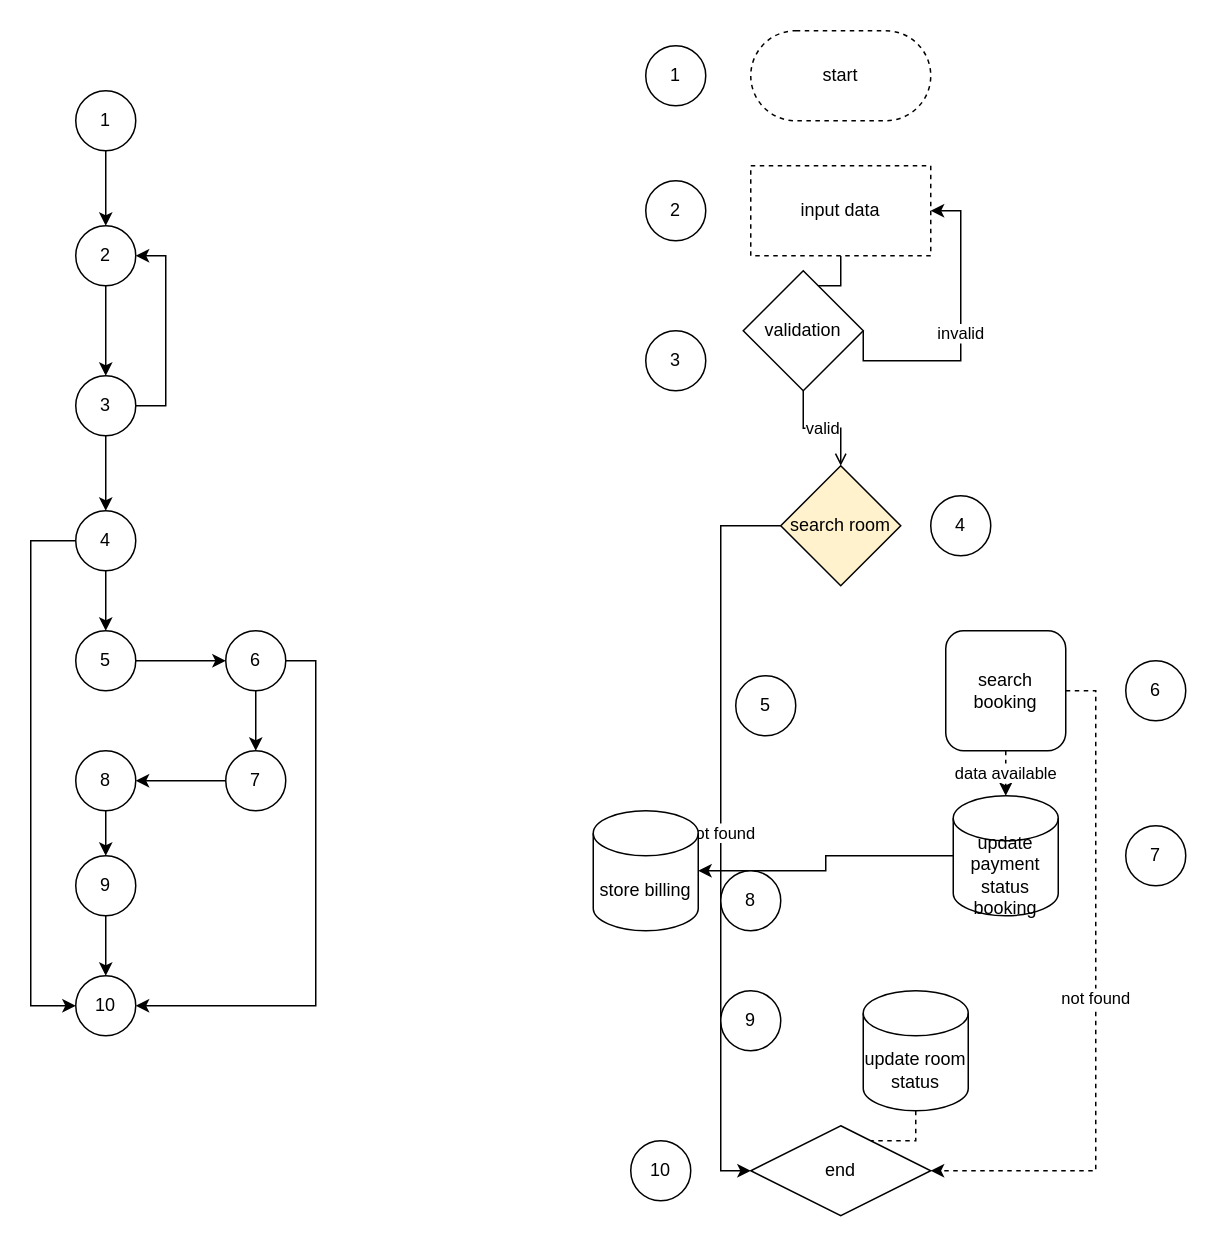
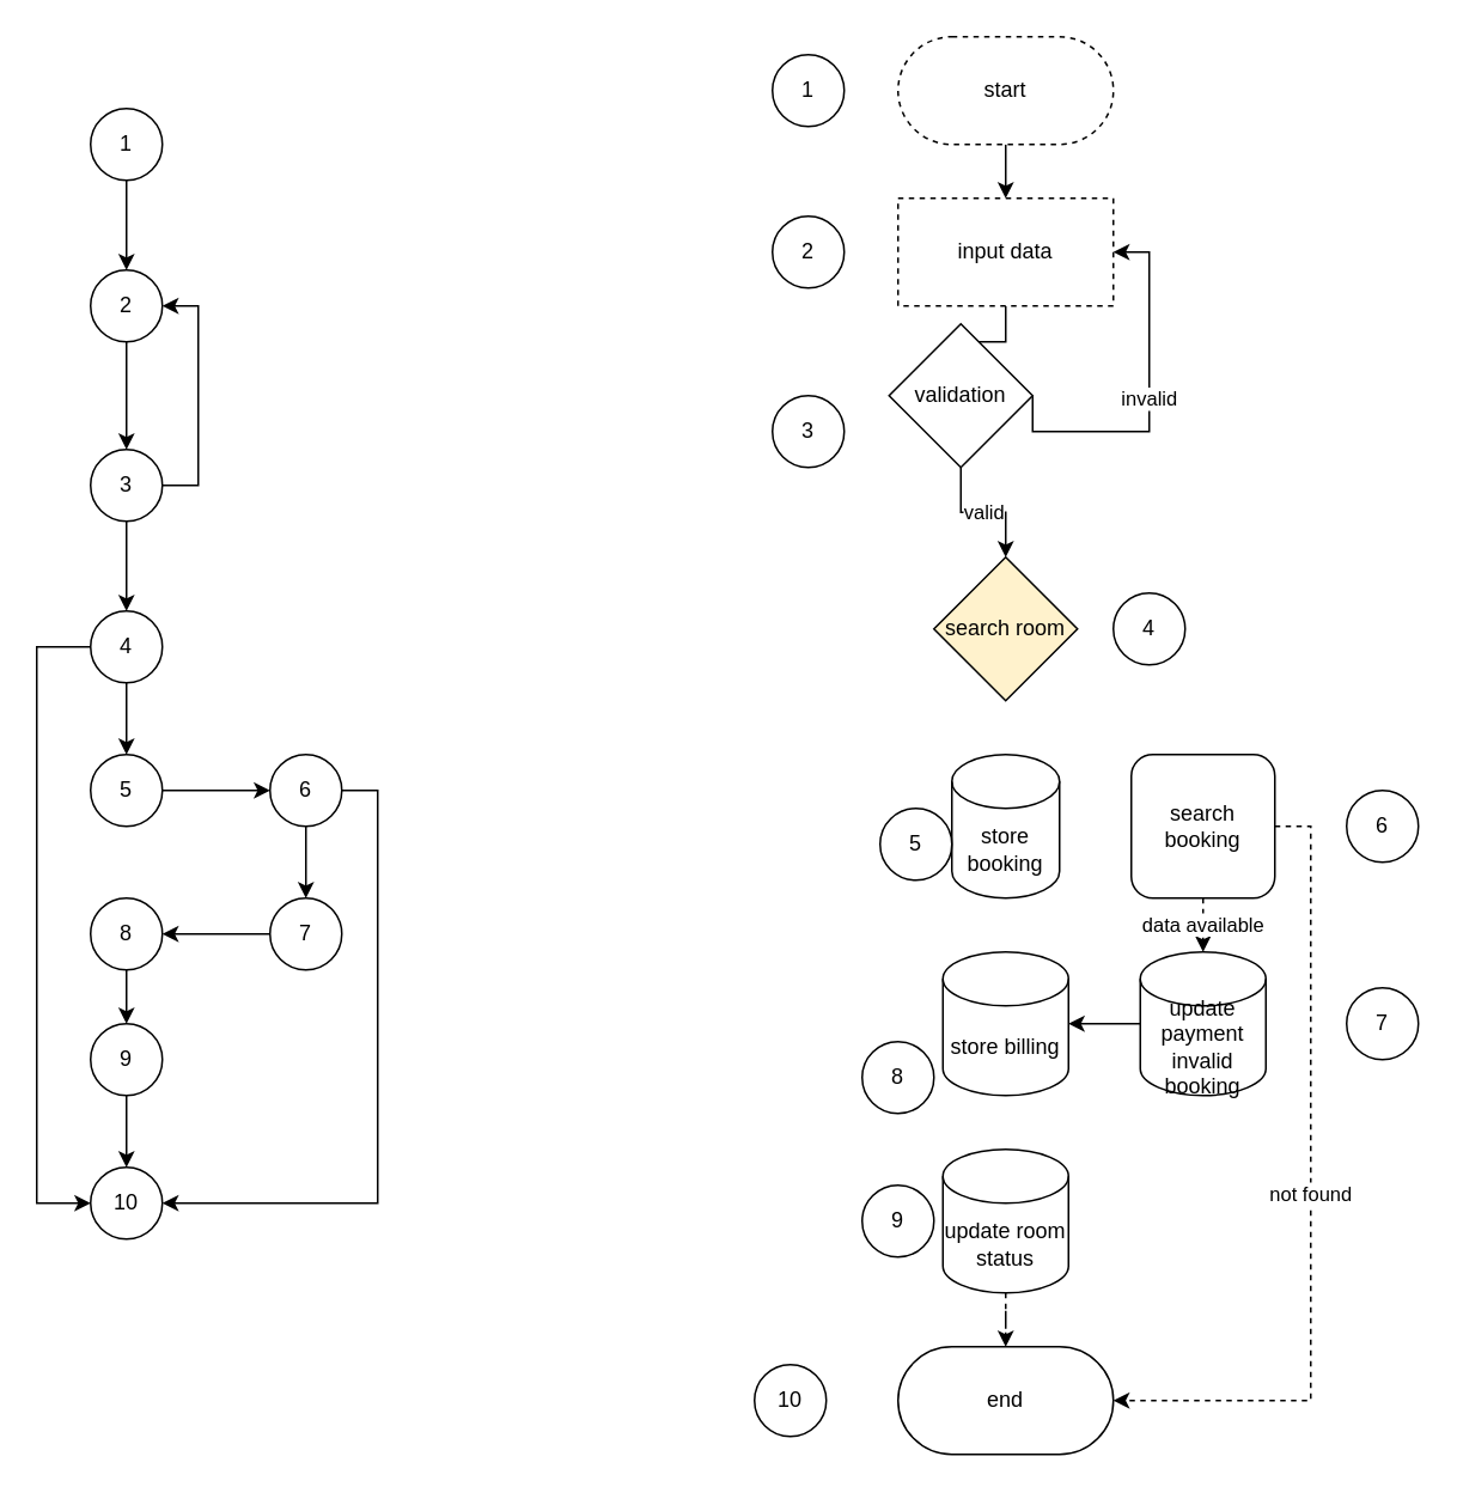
  <mxCell id="0" />
  <mxCell id="1" parent="0" />
+ <mxCell id="2" value="" style="edgeStyle=orthogonalEdgeStyle;rounded=0;orthogonalLoop=1;jettySize=auto;html=1;" edge="1" parent="1" source="3" target="5"><mxGeometry relative="1" as="geometry" /></mxCell>
  <mxCell id="3" value="start" style="rounded=1;whiteSpace=wrap;html=1;arcSize=50;dashed=1;" vertex="1" parent="1"><mxGeometry x="500" width="120" height="60" as="geometry" y="20" /></mxCell>
  <mxCell id="4" value="" style="edgeStyle=orthogonalEdgeStyle;rounded=0;orthogonalLoop=1;jettySize=auto;html=1;" edge="1" parent="1" source="5" target="8"><mxGeometry relative="1" as="geometry" /></mxCell>
  <mxCell id="5" value="input data" style="rounded=1;whiteSpace=wrap;html=1;arcSize=0;dashed=1;" vertex="1" parent="1"><mxGeometry x="500" y="110" width="120" height="60" as="geometry" /></mxCell>
  <mxCell id="6" value="invalid" style="edgeStyle=orthogonalEdgeStyle;rounded=0;orthogonalLoop=1;jettySize=auto;html=1;entryX=1;entryY=0.5;entryDx=0;entryDy=0;exitX=1;exitY=0.5;exitDx=0;exitDy=0;" edge="1" parent="1" source="8" target="5"><mxGeometry relative="1" as="geometry"><Array as="points"><mxPoint x="640" y="240" /><mxPoint x="640" y="140" /></Array></mxGeometry></mxCell>
- <mxCell id="7" value="valid" style="edgeStyle=orthogonalEdgeStyle;rounded=0;orthogonalLoop=1;jettySize=auto;html=1;endArrow=open;" edge="1" parent="1" source="8" target="10"><mxGeometry relative="1" as="geometry" /></mxCell>
+ <mxCell id="7" value="valid" style="edgeStyle=orthogonalEdgeStyle;rounded=0;orthogonalLoop=1;jettySize=auto;html=1;" edge="1" parent="1" source="8" target="10"><mxGeometry relative="1" as="geometry" /></mxCell>
  <mxCell id="8" value="validation" style="rhombus;whiteSpace=wrap;html=1;rounded=1;arcSize=0;" vertex="1" parent="1"><mxGeometry x="495" y="180" width="80" height="80" as="geometry" /></mxCell>
- <mxCell id="9" value="not found" style="edgeStyle=orthogonalEdgeStyle;rounded=0;orthogonalLoop=1;jettySize=auto;html=1;entryX=0;entryY=0.5;entryDx=0;entryDy=0;exitX=0;exitY=0.5;exitDx=0;exitDy=0;" edge="1" parent="1" source="10" target="20"><mxGeometry relative="1" as="geometry"><Array as="points"><mxPoint x="480" y="350" /><mxPoint x="480" y="780" /></Array></mxGeometry></mxCell>
  <mxCell id="10" value="search room" style="rhombus;whiteSpace=wrap;html=1;rounded=1;arcSize=0;fillColor=#fff2cc;" vertex="1" parent="1"><mxGeometry x="520" y="310" width="80" height="80" as="geometry" /></mxCell>
+ <mxCell id="11" value="store booking" style="shape=cylinder3;whiteSpace=wrap;html=1;boundedLbl=1;backgroundOutline=1;size=15;rounded=1;" vertex="1" parent="1"><mxGeometry x="530" y="420" width="60" height="80" as="geometry" /></mxCell>
  <mxCell id="12" value="data available" style="edgeStyle=orthogonalEdgeStyle;rounded=0;orthogonalLoop=1;jettySize=auto;html=1;exitX=0.5;exitY=1;exitDx=0;exitDy=0;dashed=1;" edge="1" parent="1" source="14" target="16"><mxGeometry relative="1" as="geometry" /></mxCell>
  <mxCell id="13" value="not found" style="edgeStyle=orthogonalEdgeStyle;rounded=0;orthogonalLoop=1;jettySize=auto;html=1;entryX=1;entryY=0.5;entryDx=0;entryDy=0;dashed=1;" edge="1" parent="1" source="14" target="20"><mxGeometry relative="1" as="geometry"><Array as="points"><mxPoint x="730" y="460" /><mxPoint x="730" y="780" /></Array></mxGeometry></mxCell>
  <mxCell id="14" value="search booking" style="whiteSpace=wrap;html=1;rounded=1;" vertex="1" parent="1"><mxGeometry x="630" y="420" width="80" height="80" as="geometry" /></mxCell>
  <mxCell id="15" style="edgeStyle=orthogonalEdgeStyle;rounded=0;orthogonalLoop=1;jettySize=auto;html=1;exitX=0;exitY=0.5;exitDx=0;exitDy=0;exitPerimeter=0;entryX=1;entryY=0.5;entryDx=0;entryDy=0;entryPerimeter=0;" edge="1" parent="1" source="16" target="17"><mxGeometry relative="1" as="geometry" /></mxCell>
- <mxCell id="16" value="update payment status booking" style="shape=cylinder3;whiteSpace=wrap;html=1;boundedLbl=1;backgroundOutline=1;size=15;rounded=1;" vertex="1" parent="1"><mxGeometry x="635" y="530" width="70" height="80" as="geometry" /></mxCell>
- <mxCell id="17" value="store billing" style="shape=cylinder3;whiteSpace=wrap;html=1;boundedLbl=1;backgroundOutline=1;size=15;rounded=1;" vertex="1" parent="1"><mxGeometry x="395" y="540" width="70" height="80" as="geometry" /></mxCell>
+ <mxCell id="16" value="update payment invalid booking" style="shape=cylinder3;whiteSpace=wrap;html=1;boundedLbl=1;backgroundOutline=1;size=15;rounded=1;" vertex="1" parent="1"><mxGeometry x="635" y="530" width="70" height="80" as="geometry" /></mxCell>
+ <mxCell id="17" value="store billing" style="shape=cylinder3;whiteSpace=wrap;html=1;boundedLbl=1;backgroundOutline=1;size=15;rounded=1;" vertex="1" parent="1"><mxGeometry x="525" y="530" width="70" height="80" as="geometry" /></mxCell>
  <mxCell id="18" style="edgeStyle=orthogonalEdgeStyle;rounded=0;orthogonalLoop=1;jettySize=auto;html=1;exitX=0.5;exitY=1;exitDx=0;exitDy=0;exitPerimeter=0;dashed=1;" edge="1" parent="1" source="19" target="20"><mxGeometry relative="1" as="geometry" /></mxCell>
- <mxCell id="19" value="update room status" style="shape=cylinder3;whiteSpace=wrap;html=1;boundedLbl=1;backgroundOutline=1;size=15;rounded=1;" vertex="1" parent="1"><mxGeometry x="575" y="660" width="70" height="80" as="geometry" /></mxCell>
- <mxCell id="20" value="end" style="rhombus;whiteSpace=wrap;html=1;arcSize=50;" vertex="1" parent="1"><mxGeometry x="500" y="750" width="120" height="60" as="geometry" /></mxCell>
+ <mxCell id="19" value="update room status" style="shape=cylinder3;whiteSpace=wrap;html=1;boundedLbl=1;backgroundOutline=1;size=15;rounded=1;" vertex="1" parent="1"><mxGeometry x="525" y="640" width="70" height="80" as="geometry" /></mxCell>
+ <mxCell id="20" value="end" style="rounded=1;whiteSpace=wrap;html=1;arcSize=50;" vertex="1" parent="1"><mxGeometry x="500" y="750" width="120" height="60" as="geometry" /></mxCell>
  <mxCell id="21" value="1" style="ellipse;whiteSpace=wrap;html=1;aspect=fixed;rounded=1;" vertex="1" parent="1"><mxGeometry x="430" y="30" width="40" height="40" as="geometry" /></mxCell>
  <mxCell id="22" value="2" style="ellipse;whiteSpace=wrap;html=1;aspect=fixed;rounded=1;" vertex="1" parent="1"><mxGeometry x="430" y="120" width="40" height="40" as="geometry" /></mxCell>
  <mxCell id="23" value="3" style="ellipse;whiteSpace=wrap;html=1;aspect=fixed;rounded=1;" vertex="1" parent="1"><mxGeometry x="430" y="220" width="40" height="40" as="geometry" /></mxCell>
  <mxCell id="24" value="4" style="ellipse;whiteSpace=wrap;html=1;aspect=fixed;rounded=1;" vertex="1" parent="1"><mxGeometry x="620" y="330" width="40" height="40" as="geometry" /></mxCell>
  <mxCell id="25" value="5" style="ellipse;whiteSpace=wrap;html=1;aspect=fixed;rounded=1;" vertex="1" parent="1"><mxGeometry x="490" y="450" width="40" height="40" as="geometry" /></mxCell>
  <mxCell id="26" value="6" style="ellipse;whiteSpace=wrap;html=1;aspect=fixed;rounded=1;" vertex="1" parent="1"><mxGeometry x="750" y="440" width="40" height="40" as="geometry" /></mxCell>
  <mxCell id="27" value="7" style="ellipse;whiteSpace=wrap;html=1;aspect=fixed;rounded=1;" vertex="1" parent="1"><mxGeometry x="750" y="550" width="40" height="40" as="geometry" /></mxCell>
  <mxCell id="28" value="8" style="ellipse;whiteSpace=wrap;html=1;aspect=fixed;rounded=1;" vertex="1" parent="1"><mxGeometry x="480" y="580" width="40" height="40" as="geometry" /></mxCell>
  <mxCell id="29" value="9" style="ellipse;whiteSpace=wrap;html=1;aspect=fixed;rounded=1;" vertex="1" parent="1"><mxGeometry x="480" y="660" width="40" height="40" as="geometry" /></mxCell>
  <mxCell id="30" value="10" style="ellipse;whiteSpace=wrap;html=1;aspect=fixed;rounded=1;" vertex="1" parent="1"><mxGeometry x="420" y="760" width="40" height="40" as="geometry" /></mxCell>
  <mxCell id="31" style="edgeStyle=orthogonalEdgeStyle;rounded=0;orthogonalLoop=1;jettySize=auto;html=1;entryX=0.5;entryY=0;entryDx=0;entryDy=0;" edge="1" parent="1" source="32" target="34"><mxGeometry relative="1" as="geometry" /></mxCell>
  <mxCell id="32" value="1" style="ellipse;whiteSpace=wrap;html=1;aspect=fixed;rounded=1;" vertex="1" parent="1"><mxGeometry x="50" y="60" width="40" height="40" as="geometry" /></mxCell>
  <mxCell id="33" style="edgeStyle=orthogonalEdgeStyle;rounded=0;orthogonalLoop=1;jettySize=auto;html=1;entryX=0.5;entryY=0;entryDx=0;entryDy=0;" edge="1" parent="1" source="34" target="37"><mxGeometry relative="1" as="geometry" /></mxCell>
  <mxCell id="34" value="2" style="ellipse;whiteSpace=wrap;html=1;aspect=fixed;rounded=1;" vertex="1" parent="1"><mxGeometry x="50" y="150" width="40" height="40" as="geometry" /></mxCell>
  <mxCell id="35" style="edgeStyle=orthogonalEdgeStyle;rounded=0;orthogonalLoop=1;jettySize=auto;html=1;entryX=1;entryY=0.5;entryDx=0;entryDy=0;exitX=1;exitY=0.5;exitDx=0;exitDy=0;" edge="1" parent="1" source="37" target="34"><mxGeometry relative="1" as="geometry" /></mxCell>
  <mxCell id="36" style="edgeStyle=orthogonalEdgeStyle;rounded=0;orthogonalLoop=1;jettySize=auto;html=1;entryX=0.5;entryY=0;entryDx=0;entryDy=0;" edge="1" parent="1" source="37" target="40"><mxGeometry relative="1" as="geometry" /></mxCell>
  <mxCell id="37" value="3" style="ellipse;whiteSpace=wrap;html=1;aspect=fixed;rounded=1;" vertex="1" parent="1"><mxGeometry x="50" y="250" width="40" height="40" as="geometry" /></mxCell>
  <mxCell id="38" style="edgeStyle=orthogonalEdgeStyle;rounded=0;orthogonalLoop=1;jettySize=auto;html=1;entryX=0;entryY=0.5;entryDx=0;entryDy=0;exitX=0;exitY=0.5;exitDx=0;exitDy=0;" edge="1" parent="1" source="40" target="52"><mxGeometry relative="1" as="geometry"><Array as="points"><mxPoint x="20" y="360" /><mxPoint x="20" y="670" /></Array></mxGeometry></mxCell>
  <mxCell id="39" style="edgeStyle=orthogonalEdgeStyle;rounded=0;orthogonalLoop=1;jettySize=auto;html=1;exitX=0.5;exitY=1;exitDx=0;exitDy=0;entryX=0.5;entryY=0;entryDx=0;entryDy=0;" edge="1" parent="1" source="40" target="42"><mxGeometry relative="1" as="geometry" /></mxCell>
  <mxCell id="40" value="4" style="ellipse;whiteSpace=wrap;html=1;aspect=fixed;rounded=1;" vertex="1" parent="1"><mxGeometry x="50" y="340" width="40" height="40" as="geometry" /></mxCell>
  <mxCell id="41" style="edgeStyle=orthogonalEdgeStyle;rounded=0;orthogonalLoop=1;jettySize=auto;html=1;exitX=1;exitY=0.5;exitDx=0;exitDy=0;entryX=0;entryY=0.5;entryDx=0;entryDy=0;" edge="1" parent="1" source="42" target="45"><mxGeometry relative="1" as="geometry" /></mxCell>
  <mxCell id="42" value="5" style="ellipse;whiteSpace=wrap;html=1;aspect=fixed;rounded=1;" vertex="1" parent="1"><mxGeometry x="50" y="420" width="40" height="40" as="geometry" /></mxCell>
  <mxCell id="43" style="edgeStyle=orthogonalEdgeStyle;rounded=0;orthogonalLoop=1;jettySize=auto;html=1;exitX=1;exitY=0.5;exitDx=0;exitDy=0;entryX=1;entryY=0.5;entryDx=0;entryDy=0;" edge="1" parent="1" source="45" target="52"><mxGeometry relative="1" as="geometry" /></mxCell>
  <mxCell id="44" style="edgeStyle=orthogonalEdgeStyle;rounded=0;orthogonalLoop=1;jettySize=auto;html=1;exitX=0.5;exitY=1;exitDx=0;exitDy=0;entryX=0.5;entryY=0;entryDx=0;entryDy=0;" edge="1" parent="1" source="45" target="47"><mxGeometry relative="1" as="geometry" /></mxCell>
  <mxCell id="45" value="6" style="ellipse;whiteSpace=wrap;html=1;aspect=fixed;rounded=1;" vertex="1" parent="1"><mxGeometry x="150" y="420" width="40" height="40" as="geometry" /></mxCell>
  <mxCell id="46" style="edgeStyle=orthogonalEdgeStyle;rounded=0;orthogonalLoop=1;jettySize=auto;html=1;exitX=0;exitY=0.5;exitDx=0;exitDy=0;entryX=1;entryY=0.5;entryDx=0;entryDy=0;" edge="1" parent="1" source="47" target="49"><mxGeometry relative="1" as="geometry" /></mxCell>
  <mxCell id="47" value="7" style="ellipse;whiteSpace=wrap;html=1;aspect=fixed;rounded=1;" vertex="1" parent="1"><mxGeometry x="150" y="500" width="40" height="40" as="geometry" /></mxCell>
  <mxCell id="48" style="edgeStyle=orthogonalEdgeStyle;rounded=0;orthogonalLoop=1;jettySize=auto;html=1;exitX=0.5;exitY=1;exitDx=0;exitDy=0;entryX=0.5;entryY=0;entryDx=0;entryDy=0;" edge="1" parent="1" source="49" target="51"><mxGeometry relative="1" as="geometry" /></mxCell>
  <mxCell id="49" value="8" style="ellipse;whiteSpace=wrap;html=1;aspect=fixed;rounded=1;" vertex="1" parent="1"><mxGeometry x="50" y="500" width="40" height="40" as="geometry" /></mxCell>
  <mxCell id="50" style="edgeStyle=orthogonalEdgeStyle;rounded=0;orthogonalLoop=1;jettySize=auto;html=1;exitX=0.5;exitY=1;exitDx=0;exitDy=0;entryX=0.5;entryY=0;entryDx=0;entryDy=0;" edge="1" parent="1" source="51" target="52"><mxGeometry relative="1" as="geometry" /></mxCell>
  <mxCell id="51" value="9" style="ellipse;whiteSpace=wrap;html=1;aspect=fixed;rounded=1;" vertex="1" parent="1"><mxGeometry x="50" y="570" width="40" height="40" as="geometry" /></mxCell>
  <mxCell id="52" value="10" style="ellipse;whiteSpace=wrap;html=1;aspect=fixed;rounded=1;" vertex="1" parent="1"><mxGeometry x="50" y="650" width="40" height="40" as="geometry" /></mxCell>
